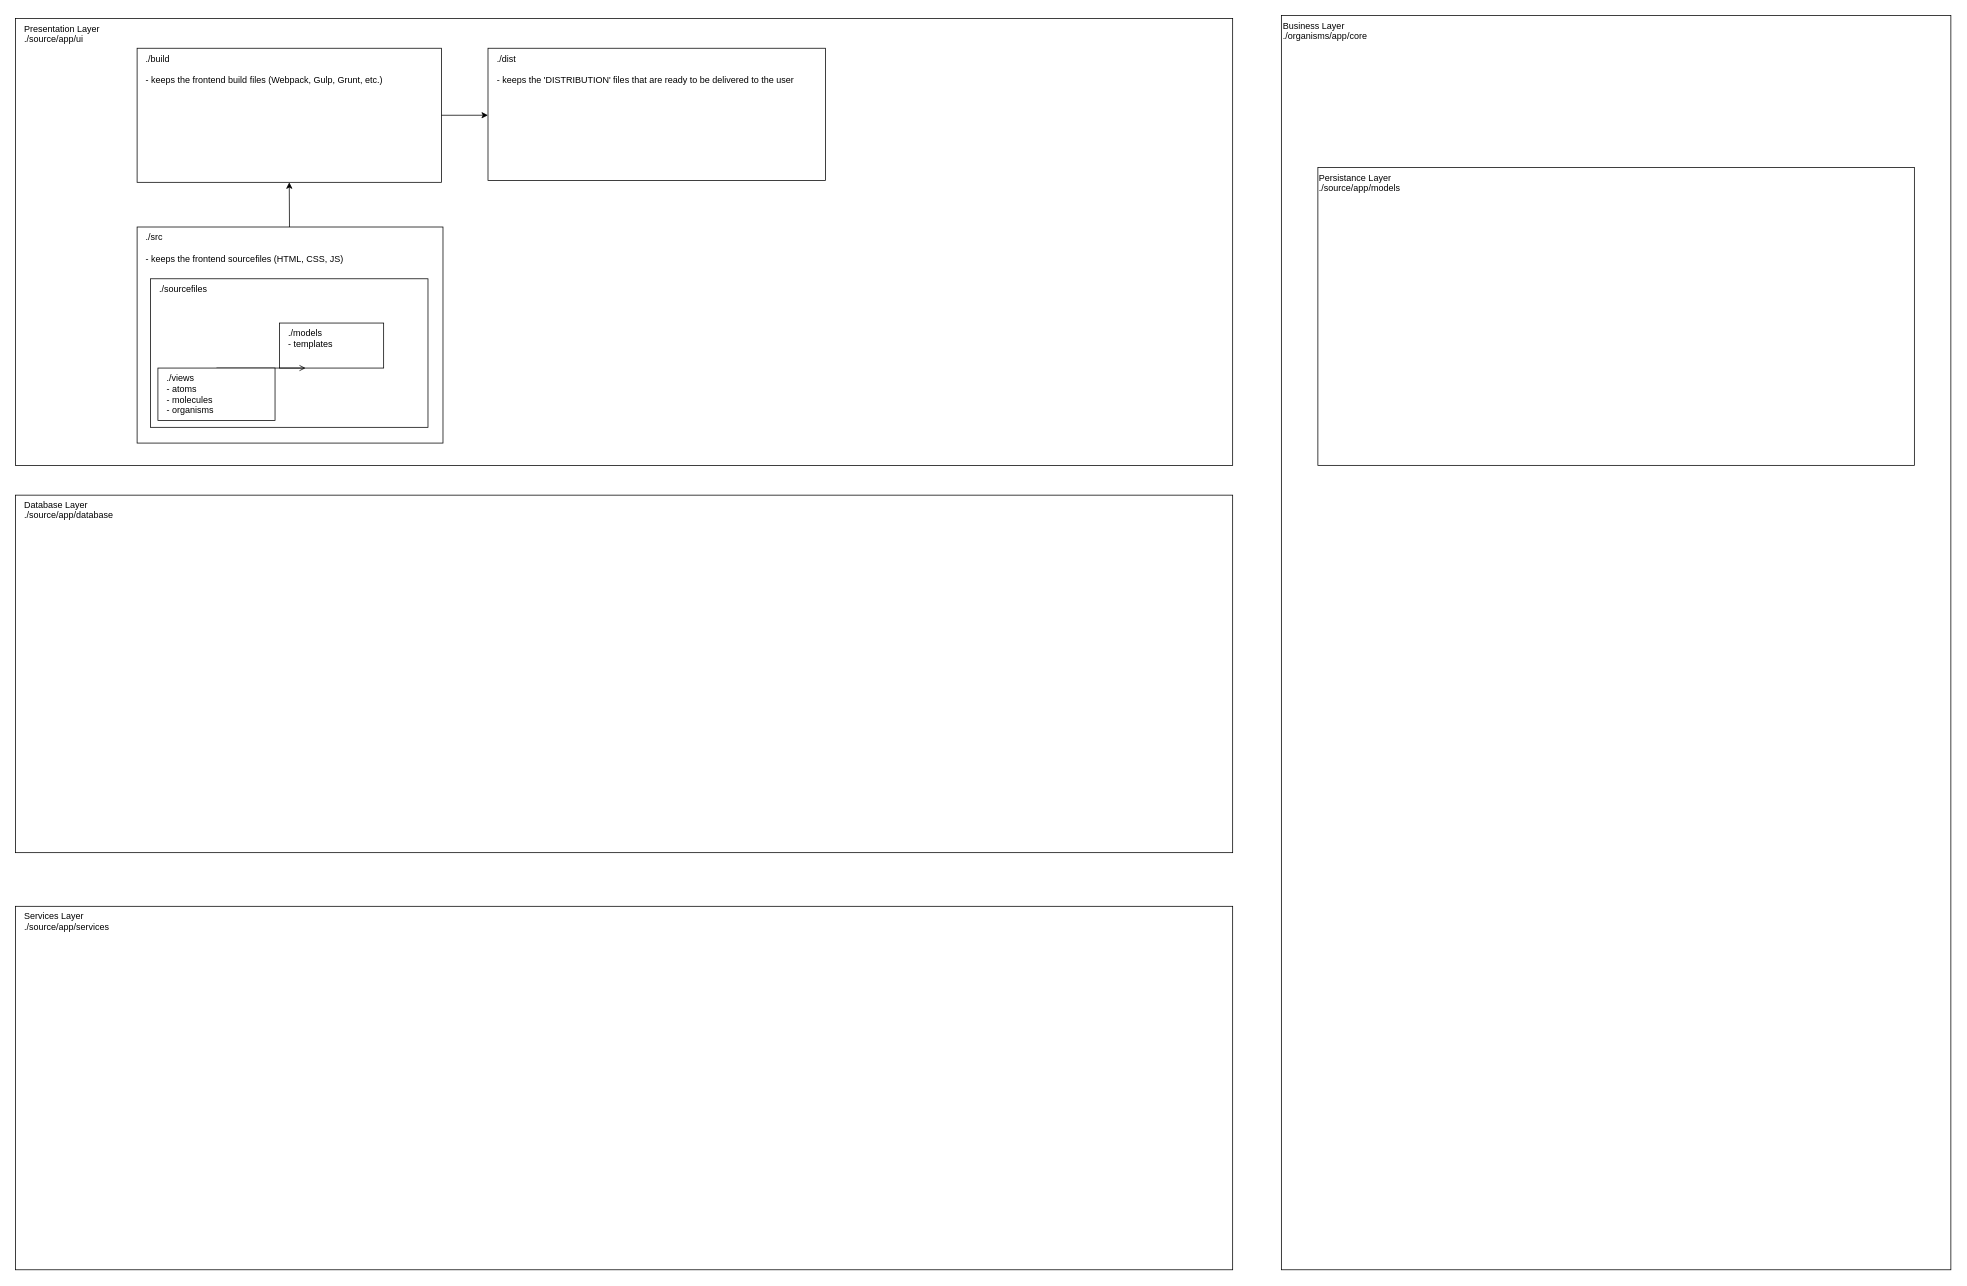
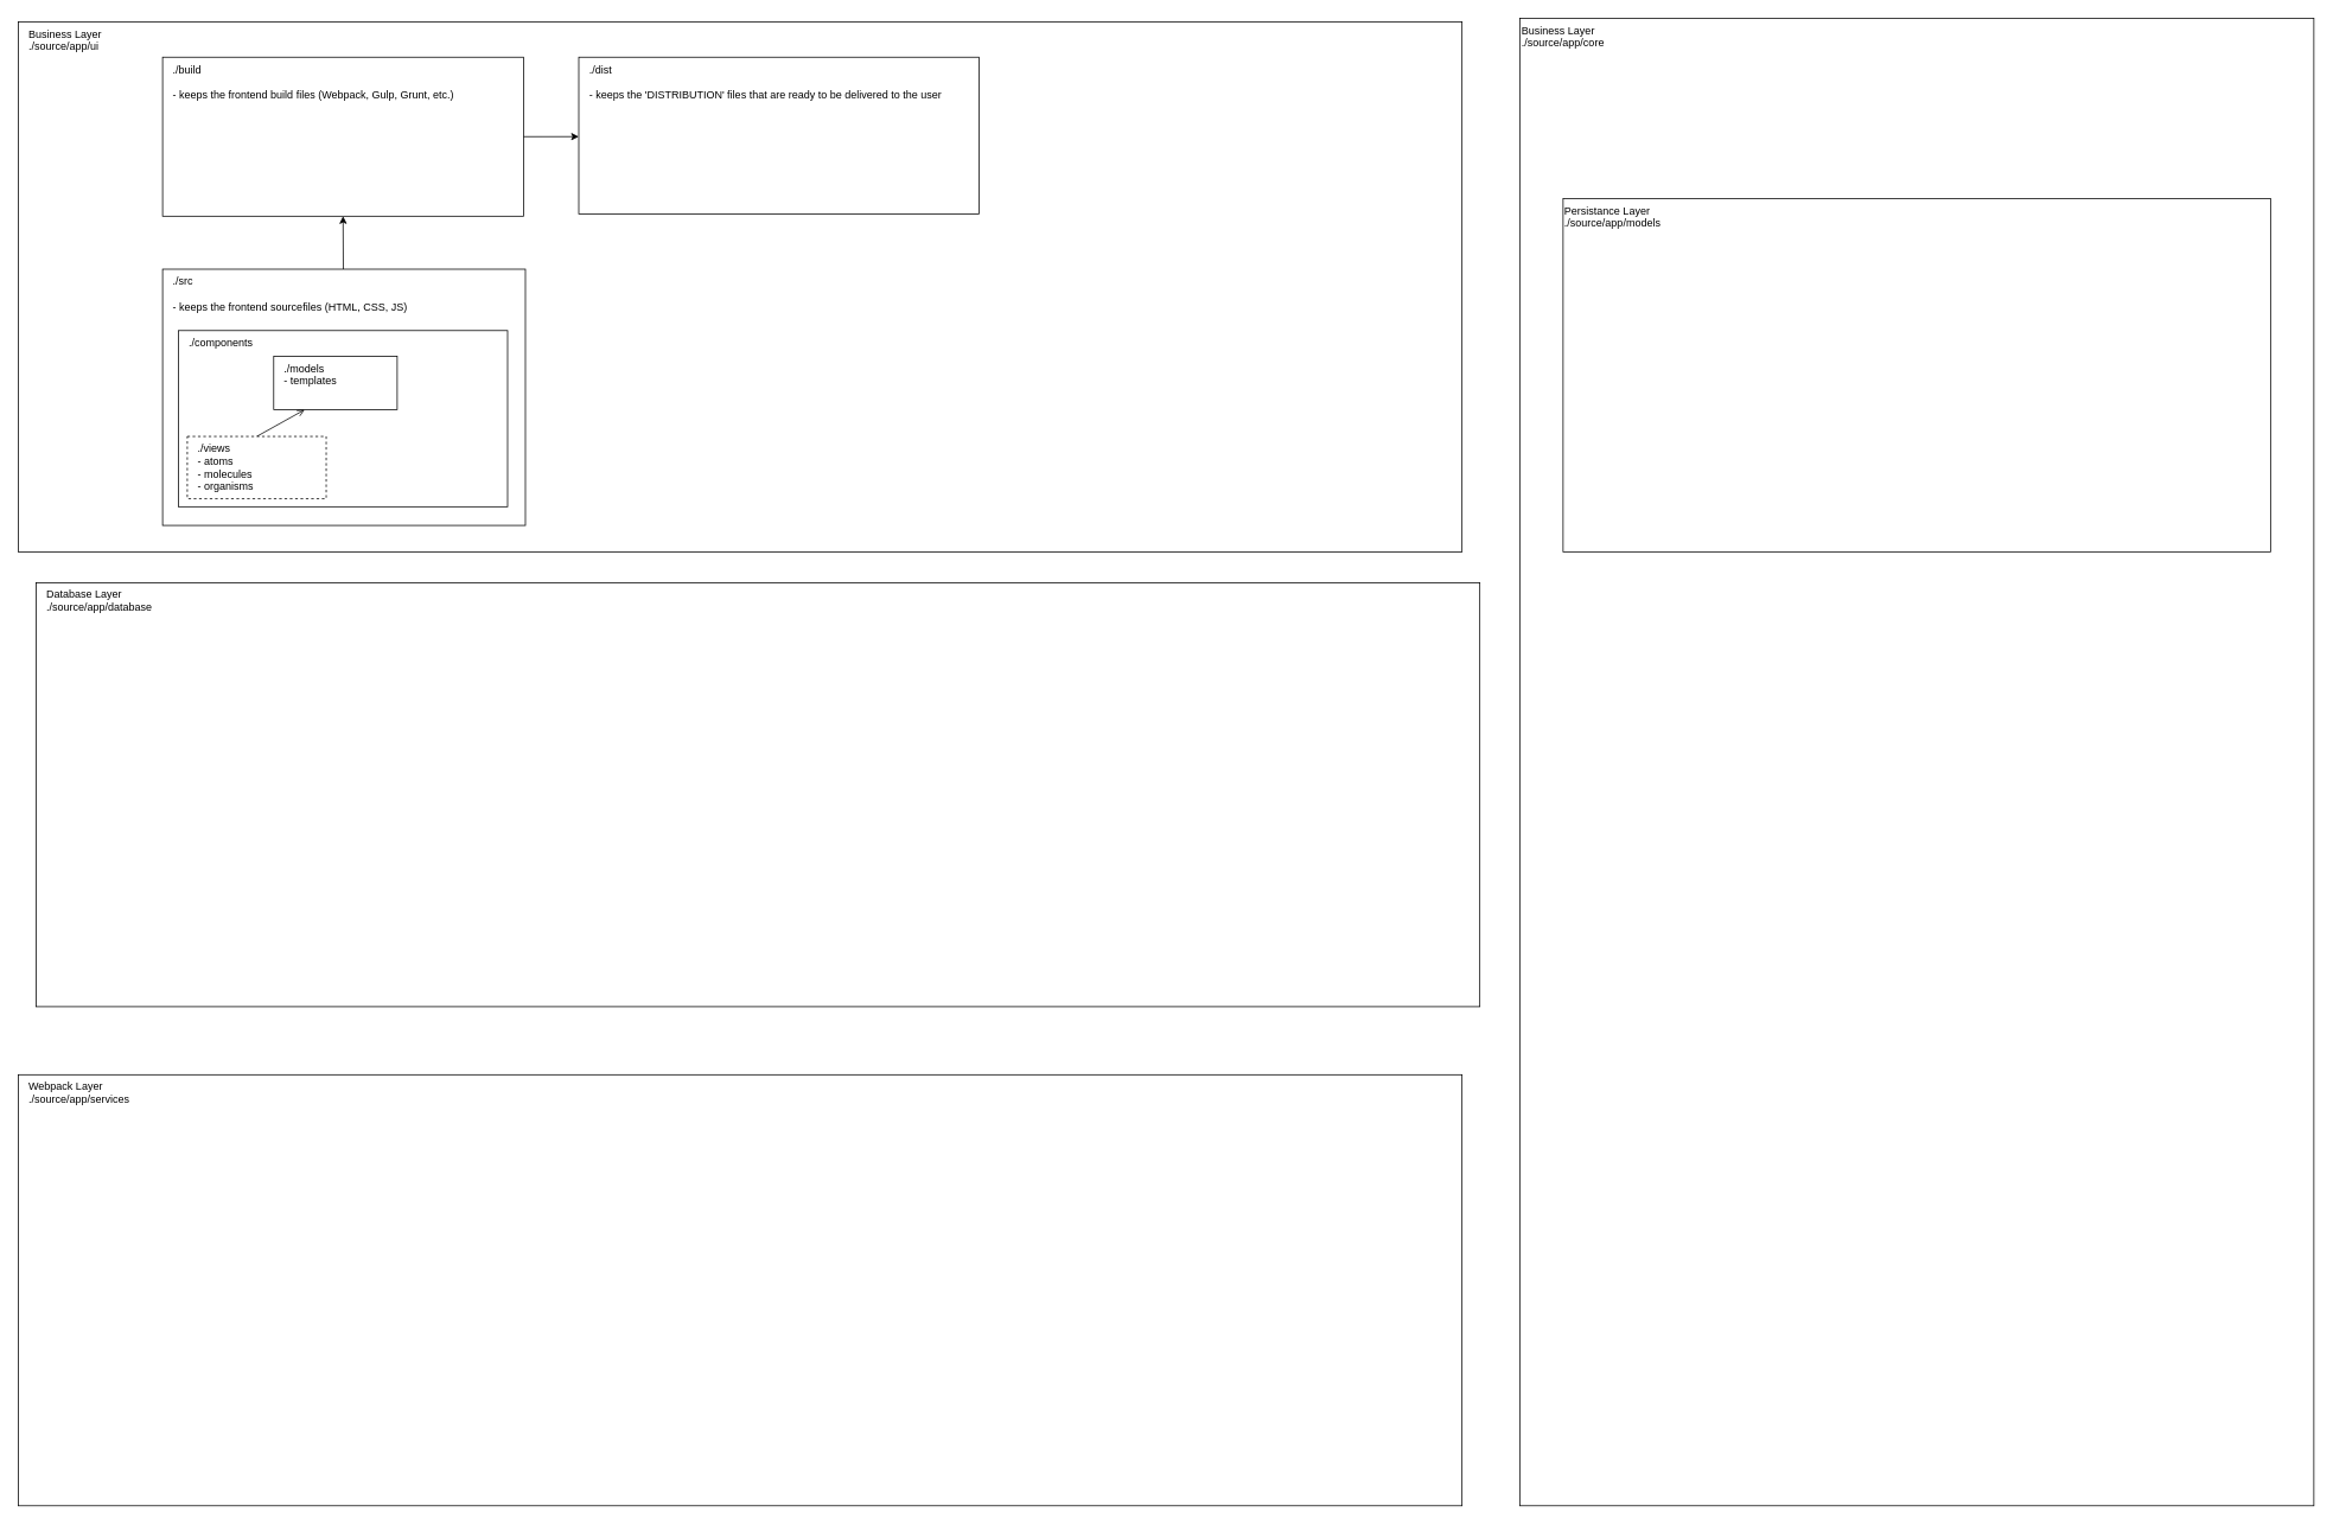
  <mxCell id="0" />
  <mxCell id="1" parent="0" />
  <mxCell id="2" value="" style="group;spacingLeft=10;" parent="1" vertex="1" connectable="0"><mxGeometry x="20" y="20" width="2580" height="1672" as="geometry" /></mxCell>
- <mxCell id="3" value="Presentation Layer&lt;br&gt;./source/app/ui" style="rounded=0;whiteSpace=wrap;html=1;align=left;verticalAlign=top;spacingLeft=10;" parent="2" vertex="1"><mxGeometry y="3.97" width="1622.64" height="596.03" as="geometry" /></mxCell>
- <mxCell id="4" value="Business Layer&lt;br&gt;./organisms/app/core" style="rounded=0;whiteSpace=wrap;html=1;align=left;verticalAlign=top;" parent="2" vertex="1"><mxGeometry x="1687.547" width="892.453" height="1672" as="geometry" /></mxCell>
- <mxCell id="5" value="Services Layer&lt;br&gt;./source/app/services" style="rounded=0;whiteSpace=wrap;html=1;align=left;verticalAlign=top;spacingLeft=10;" parent="2" vertex="1"><mxGeometry y="1187.48" width="1622.64" height="484.52" as="geometry" /></mxCell>
+ <mxCell id="3" value="Business Layer&lt;br&gt;./source/app/ui" style="rounded=0;whiteSpace=wrap;html=1;align=left;verticalAlign=top;spacingLeft=10;" parent="2" vertex="1"><mxGeometry y="3.97" width="1622.64" height="596.03" as="geometry" /></mxCell>
+ <mxCell id="4" value="Business Layer&lt;br&gt;./source/app/core" style="rounded=0;whiteSpace=wrap;html=1;align=left;verticalAlign=top;" parent="2" vertex="1"><mxGeometry x="1687.547" width="892.453" height="1672" as="geometry" /></mxCell>
+ <mxCell id="5" value="Webpack Layer&lt;br&gt;./source/app/services" style="rounded=0;whiteSpace=wrap;html=1;align=left;verticalAlign=top;spacingLeft=10;" parent="2" vertex="1"><mxGeometry y="1187.48" width="1622.64" height="484.52" as="geometry" /></mxCell>
  <mxCell id="6" value="Persistance Layer&lt;br&gt;./source/app/models&lt;span style=&quot;color: rgba(0 , 0 , 0 , 0) ; font-family: monospace ; font-size: 0px&quot;&gt;%3CmxGraphModel%3E%3Croot%3E%3CmxCell%20id%3D%220%22%2F%3E%3CmxCell%20id%3D%221%22%20parent%3D%220%22%2F%3E%3CmxCell%20id%3D%222%22%20value%3D%22Services%20Layer%26lt%3Bbr%26gt%3B.%2Fsource%2Fapp%2Fapis%22%20style%3D%22rounded%3D0%3BwhiteSpace%3Dwrap%3Bhtml%3D1%3Balign%3Dleft%3BverticalAlign%3Dtop%3B%22%20vertex%3D%221%22%20parent%3D%221%22%3E%3CmxGeometry%20x%3D%22280%22%20y%3D%222400%22%20width%3D%221590%22%20height%3D%22900%22%20as%3D%22geometry%22%2F%3E%3C%2FmxCell%3E%3C%2Froot%3E%3C%2FmxGraphModel%3E&lt;/span&gt;" style="rounded=0;whiteSpace=wrap;html=1;align=left;verticalAlign=top;" parent="2" vertex="1"><mxGeometry x="1736.226" y="202.546" width="795.094" height="397.15" as="geometry" /></mxCell>
- <mxCell id="7" value="Database Layer&lt;br&gt;./source/app/database" style="rounded=0;whiteSpace=wrap;html=1;align=left;verticalAlign=top;spacingLeft=10;" parent="2" vertex="1"><mxGeometry y="639.411" width="1622.642" height="476.58" as="geometry" /></mxCell>
+ <mxCell id="7" value="Database Layer&lt;br&gt;./source/app/database" style="rounded=0;whiteSpace=wrap;html=1;align=left;verticalAlign=top;spacingLeft=10;" parent="2" vertex="1"><mxGeometry x="20" y="634.411" width="1622.642" height="476.58" as="geometry" /></mxCell>
  <mxCell id="8" value="./src&lt;br&gt;&lt;br&gt;- keeps the frontend sourcefiles (HTML, CSS, JS)" style="rounded=0;whiteSpace=wrap;html=1;align=left;verticalAlign=top;spacingLeft=10;" parent="2" vertex="1"><mxGeometry x="162.26" y="281.98" width="407.74" height="288.02" as="geometry" /></mxCell>
  <mxCell id="9" value="./build&lt;br&gt;&lt;br&gt;&lt;div style=&quot;&quot;&gt;&lt;span&gt;- keeps the frontend build files (Webpack, Gulp, Grunt, etc.)&amp;nbsp;&lt;/span&gt;&lt;/div&gt;" style="rounded=0;whiteSpace=wrap;html=1;align=left;verticalAlign=top;spacingLeft=10;" parent="2" vertex="1"><mxGeometry x="162.257" y="43.686" width="405.66" height="178.717" as="geometry" /></mxCell>
  <mxCell id="10" style="edgeStyle=none;html=1;entryX=0.5;entryY=1;entryDx=0;entryDy=0;" parent="2" source="8" target="9" edge="1"><mxGeometry relative="1" as="geometry" /></mxCell>
  <mxCell id="11" value="./dist&lt;br&gt;&lt;br&gt;&lt;div style=&quot;&quot;&gt;&lt;span&gt;- keeps the 'DISTRIBUTION' files that are ready to be delivered to the user&lt;/span&gt;&lt;/div&gt;" style="rounded=0;whiteSpace=wrap;html=1;align=left;verticalAlign=top;spacingLeft=10;" parent="2" vertex="1"><mxGeometry x="630" y="43.69" width="450" height="176.31" as="geometry" /></mxCell>
  <mxCell id="12" style="edgeStyle=none;html=1;exitX=1;exitY=0.5;exitDx=0;exitDy=0;" parent="2" source="9" edge="1"><mxGeometry relative="1" as="geometry"><mxPoint x="630" y="133" as="targetPoint" /></mxGeometry></mxCell>
- <mxCell id="13" value="./sourcefiles" style="rounded=0;whiteSpace=wrap;html=1;align=left;verticalAlign=top;spacingLeft=10;" parent="2" vertex="1"><mxGeometry x="180" y="351" width="370" height="198" as="geometry" /></mxCell>
+ <mxCell id="13" value="./components" style="rounded=0;whiteSpace=wrap;html=1;align=left;verticalAlign=top;spacingLeft=10;" parent="2" vertex="1"><mxGeometry x="180" y="351" width="370" height="198" as="geometry" /></mxCell>
  <mxCell id="14" value="" style="group" parent="2" vertex="1" connectable="0"><mxGeometry x="190" y="380" width="340" height="160" as="geometry" /></mxCell>
- <mxCell id="15" value="./models&lt;br&gt;- templates" style="rounded=0;whiteSpace=wrap;html=1;align=left;verticalAlign=top;spacingLeft=10;" parent="14" vertex="1"><mxGeometry x="162.143" y="30" width="138.776" height="60.0" as="geometry" /></mxCell>
+ <mxCell id="15" value="./models&lt;br&gt;- templates" style="rounded=0;whiteSpace=wrap;html=1;align=left;verticalAlign=top;spacingLeft=10;" parent="14" vertex="1"><mxGeometry x="97.143" width="138.776" height="60.0" as="geometry" /></mxCell>
  <mxCell id="16" style="edgeStyle=none;html=1;exitX=0.5;exitY=0;exitDx=0;exitDy=0;entryX=0.25;entryY=1;entryDx=0;entryDy=0;endArrow=open;" parent="14" source="17" target="15" edge="1"><mxGeometry relative="1" as="geometry" /></mxCell>
- <mxCell id="17" value="./views&lt;br&gt;- atoms &lt;br&gt;- molecules &lt;br&gt;- organisms" style="rounded=0;whiteSpace=wrap;html=1;align=left;verticalAlign=top;spacingLeft=10;" parent="14" vertex="1"><mxGeometry y="90" width="156.122" height="70" as="geometry" /></mxCell>
+ <mxCell id="17" value="./views&lt;br&gt;- atoms &lt;br&gt;- molecules &lt;br&gt;- organisms" style="rounded=0;whiteSpace=wrap;html=1;align=left;verticalAlign=top;spacingLeft=10;dashed=1;" parent="14" vertex="1"><mxGeometry y="90" width="156.122" height="70" as="geometry" /></mxCell>
